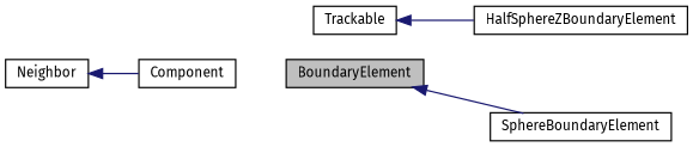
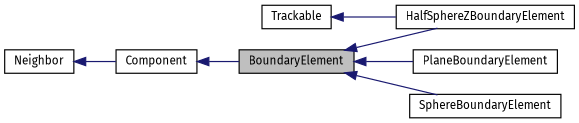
  digraph {
    fontname="Fira Sans"
    rankdir=LR
    node [color=black fillcolor=white fontname="Fira Sans" fontsize=10 shape=record style=filled]
    edge [color=midnightblue dir=back fontname="Fira Sans" fontsize=10 labelfontname=Helvetica labelfontsize=10 style=solid]
    n1 [fillcolor=grey75 fontcolor=black height=0.2 label=BoundaryElement width=0.4]
    n2 [height=0.2 label=HalfSphereZBoundaryElement width=0.4]
+   n3 [height=0.2 label=PlaneBoundaryElement width=0.4]
    n4 [height=0.2 label=SphereBoundaryElement width=0.4]
    n5 [height=0.2 label=Component width=0.4]
    n6 [height=0.2 label=Trackable width=0.4]
    n7 [height=0.2 label=Neighbor width=0.4]
+   n1 -> n2
+   n1 -> n3
    n1 -> n4
+   n5 -> n1
    n6 -> n2
    n7 -> n5
  }
